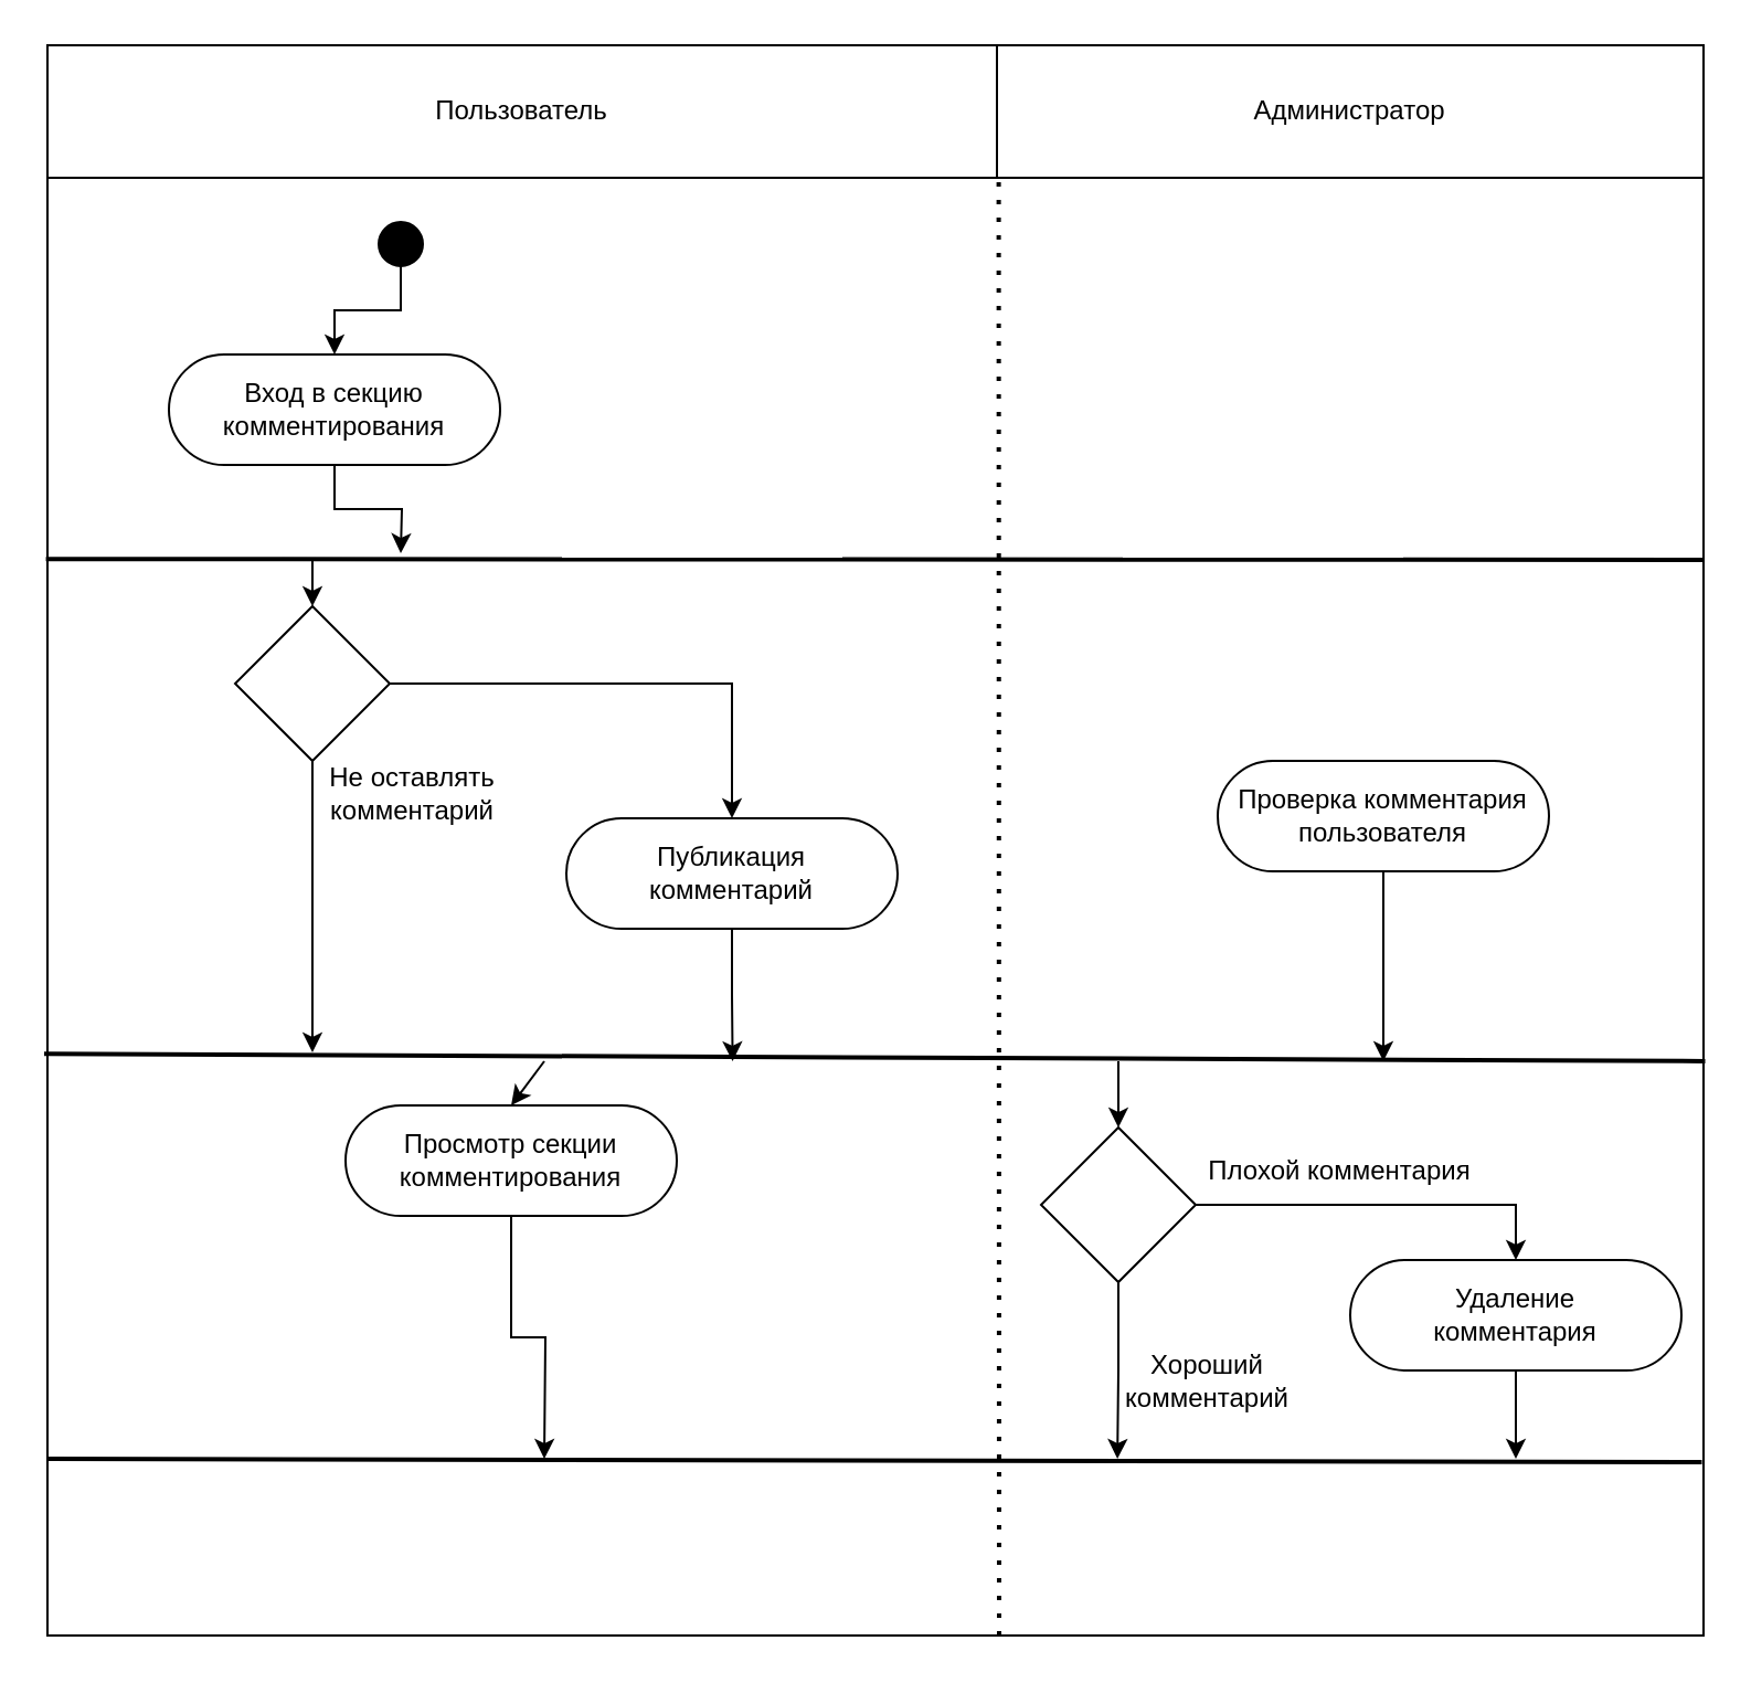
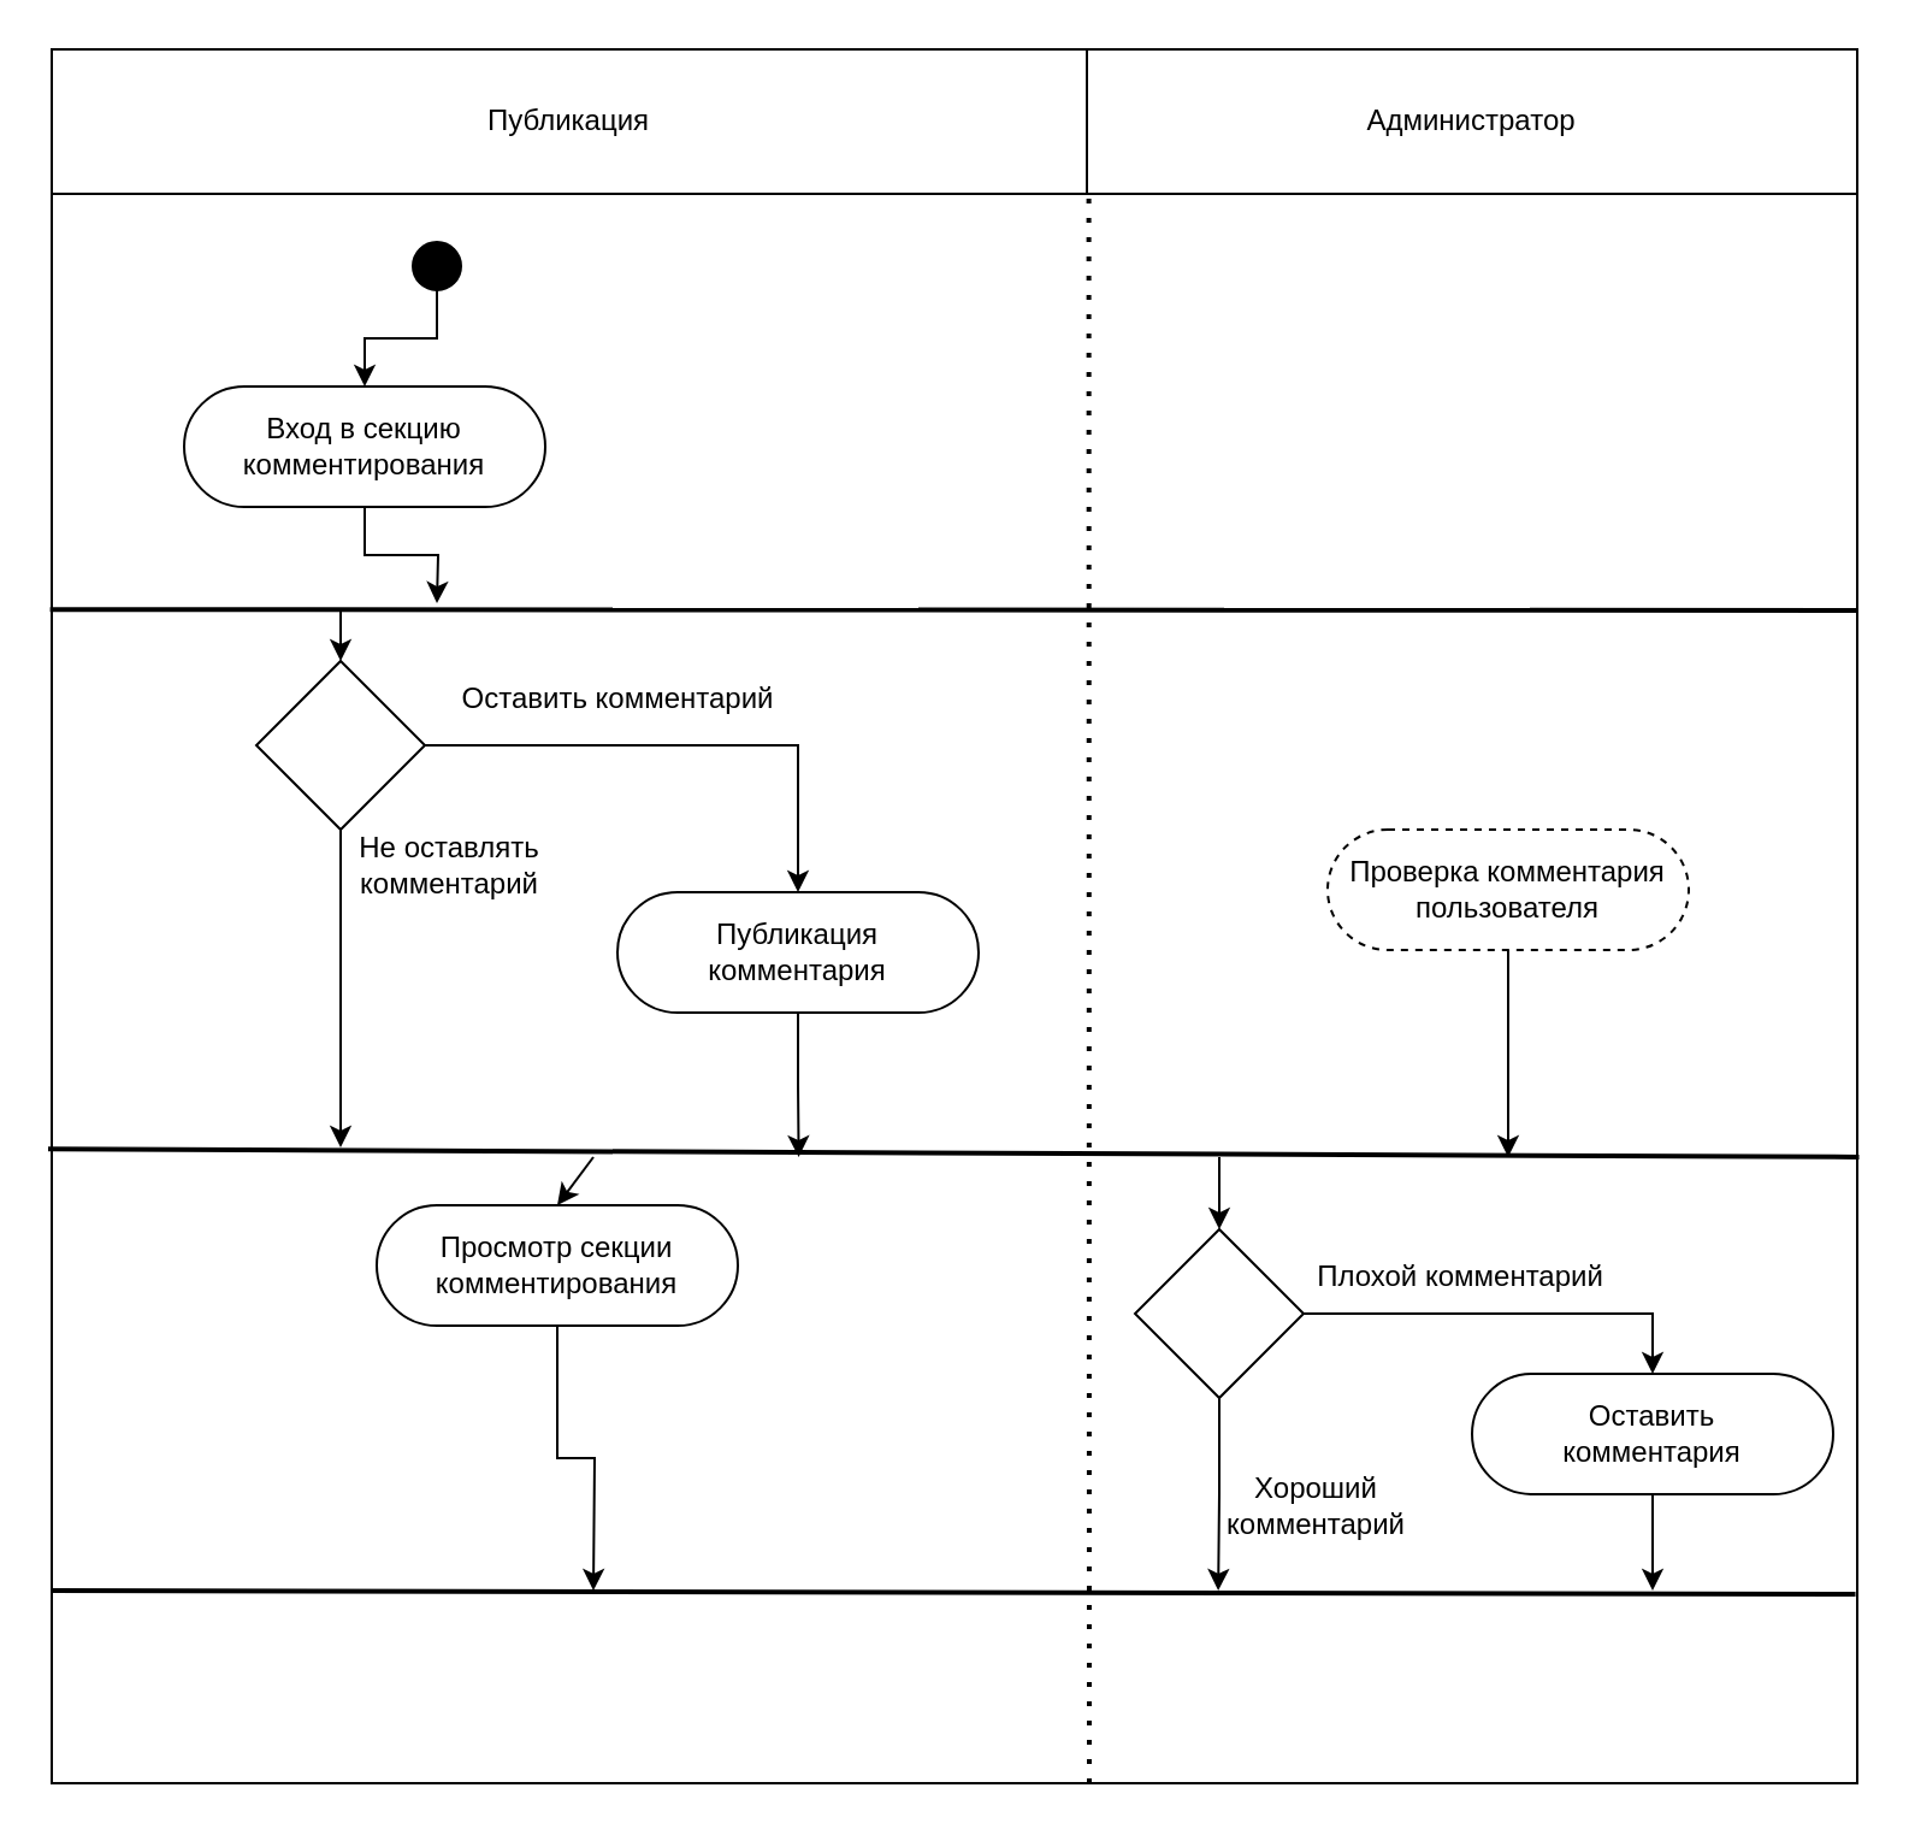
  <mxCell id="0" />
  <mxCell id="1" parent="0" />
  <mxCell id="2" value="" style="rounded=0;whiteSpace=wrap;html=1;" parent="1" vertex="1"><mxGeometry x="21" y="80" width="750" height="660" as="geometry" /></mxCell>
  <mxCell id="3" style="edgeStyle=orthogonalEdgeStyle;rounded=0;orthogonalLoop=1;jettySize=auto;html=1;exitX=0.5;exitY=1;exitDx=0;exitDy=0;strokeWidth=1;" parent="1" source="4" edge="1"><mxGeometry relative="1" as="geometry"><mxPoint x="181" y="250" as="targetPoint" /></mxGeometry></mxCell>
  <mxCell id="4" value="Вход в секцию комментирования" style="rounded=1;whiteSpace=wrap;html=1;arcSize=50;" parent="1" vertex="1"><mxGeometry x="76" y="160" width="150" height="50" as="geometry" /></mxCell>
  <mxCell id="5" style="edgeStyle=orthogonalEdgeStyle;rounded=0;orthogonalLoop=1;jettySize=auto;html=1;exitX=0.5;exitY=1;exitDx=0;exitDy=0;entryX=0.5;entryY=0;entryDx=0;entryDy=0;" parent="1" source="6" target="4" edge="1"><mxGeometry relative="1" as="geometry" /></mxCell>
  <mxCell id="6" value="" style="ellipse;whiteSpace=wrap;html=1;fillColor=#000000;" parent="1" vertex="1"><mxGeometry x="171" y="100" width="20" height="20" as="geometry" /></mxCell>
  <mxCell id="7" value="" style="endArrow=none;html=1;rounded=0;exitX=-0.002;exitY=0.601;exitDx=0;exitDy=0;entryX=1.001;entryY=0.606;entryDx=0;entryDy=0;strokeWidth=2;exitPerimeter=0;entryPerimeter=0;" parent="1" source="2" target="2" edge="1"><mxGeometry width="50" height="50" relative="1" as="geometry"><mxPoint x="331" y="330" as="sourcePoint" /><mxPoint x="381" y="280" as="targetPoint" /></mxGeometry></mxCell>
  <mxCell id="8" style="edgeStyle=orthogonalEdgeStyle;rounded=0;orthogonalLoop=1;jettySize=auto;html=1;exitX=1;exitY=0.5;exitDx=0;exitDy=0;entryX=0.5;entryY=0;entryDx=0;entryDy=0;strokeWidth=1;" parent="1" source="10" target="12" edge="1"><mxGeometry relative="1" as="geometry" /></mxCell>
  <mxCell id="9" style="edgeStyle=orthogonalEdgeStyle;rounded=0;orthogonalLoop=1;jettySize=auto;html=1;exitX=0.5;exitY=1;exitDx=0;exitDy=0;strokeWidth=1;" parent="1" source="10" edge="1"><mxGeometry relative="1" as="geometry"><mxPoint x="181" y="326" as="sourcePoint" /><mxPoint x="141" y="476" as="targetPoint" /></mxGeometry></mxCell>
  <mxCell id="10" value="" style="rhombus;whiteSpace=wrap;html=1;fillColor=#FFFFFF;" parent="1" vertex="1"><mxGeometry x="106" y="274" width="70" height="70" as="geometry" /></mxCell>
  <mxCell id="11" style="edgeStyle=orthogonalEdgeStyle;rounded=0;orthogonalLoop=1;jettySize=auto;html=1;exitX=0.5;exitY=1;exitDx=0;exitDy=0;" parent="1" source="12" edge="1"><mxGeometry relative="1" as="geometry"><mxPoint x="331.294" y="480" as="targetPoint" /></mxGeometry></mxCell>
- <mxCell id="12" value="Публикация &lt;br&gt;комментарий" style="rounded=1;whiteSpace=wrap;html=1;fillColor=#FFFFFF;arcSize=50;" parent="1" vertex="1"><mxGeometry x="256" y="370" width="150" height="50" as="geometry" /></mxCell>
+ <mxCell id="12" value="Публикация &lt;br&gt;комментария" style="rounded=1;whiteSpace=wrap;html=1;fillColor=#FFFFFF;arcSize=50;" parent="1" vertex="1"><mxGeometry x="256" y="370" width="150" height="50" as="geometry" /></mxCell>
  <mxCell id="13" value="&lt;span style=&quot;white-space: pre&quot;&gt;&#09;&lt;/span&gt;&lt;span style=&quot;white-space: pre&quot;&gt;&#09;&lt;/span&gt;&lt;span style=&quot;white-space: pre&quot;&gt;&#09;&lt;/span&gt;Администратор" style="rounded=0;whiteSpace=wrap;html=1;" parent="1" vertex="1"><mxGeometry x="371" y="20" width="400" height="60" as="geometry" /></mxCell>
+ <mxCell id="14" value="Оставить комментарий" style="text;html=1;align=center;verticalAlign=middle;resizable=0;points=[];autosize=1;strokeColor=none;fillColor=none;" parent="1" vertex="1"><mxGeometry x="181" y="280" width="150" height="20" as="geometry" /></mxCell>
  <mxCell id="15" value="Не оставлять &lt;br&gt;комментарий" style="text;html=1;align=center;verticalAlign=middle;resizable=0;points=[];autosize=1;strokeColor=none;fillColor=none;" parent="1" vertex="1"><mxGeometry x="141" y="344" width="90" height="30" as="geometry" /></mxCell>
  <mxCell id="16" value="" style="endArrow=none;html=1;rounded=0;exitX=0.003;exitY=0.663;exitDx=0;exitDy=0;strokeWidth=2;exitPerimeter=0;" parent="1" edge="1"><mxGeometry width="50" height="50" relative="1" as="geometry"><mxPoint x="20.3" y="252.6" as="sourcePoint" /><mxPoint x="771" y="253" as="targetPoint" /></mxGeometry></mxCell>
- <mxCell id="17" value="Пользователь" style="rounded=0;whiteSpace=wrap;html=1;" parent="1" vertex="1"><mxGeometry x="21" y="20" width="430" height="60" as="geometry" /></mxCell>
+ <mxCell id="17" value="Публикация" style="rounded=0;whiteSpace=wrap;html=1;" parent="1" vertex="1"><mxGeometry x="21" y="20" width="430" height="60" as="geometry" /></mxCell>
  <mxCell id="18" style="edgeStyle=orthogonalEdgeStyle;rounded=0;orthogonalLoop=1;jettySize=auto;html=1;exitX=0.5;exitY=1;exitDx=0;exitDy=0;" parent="1" source="19" edge="1"><mxGeometry relative="1" as="geometry"><mxPoint x="626" y="480" as="targetPoint" /><mxPoint x="626" y="398" as="sourcePoint" /></mxGeometry></mxCell>
- <mxCell id="19" value="Проверка комментария пользователя" style="rounded=1;whiteSpace=wrap;html=1;fillColor=#FFFFFF;arcSize=50;" parent="1" vertex="1"><mxGeometry x="551" y="344" width="150" height="50" as="geometry" /></mxCell>
+ <mxCell id="19" value="Проверка комментария пользователя" style="rounded=1;whiteSpace=wrap;html=1;fillColor=#FFFFFF;arcSize=50;dashed=1;" parent="1" vertex="1"><mxGeometry x="551" y="344" width="150" height="50" as="geometry" /></mxCell>
  <mxCell id="20" value="" style="endArrow=none;dashed=1;html=1;dashPattern=1 3;strokeWidth=2;rounded=0;entryX=0.202;entryY=1.02;entryDx=0;entryDy=0;entryPerimeter=0;" parent="1" target="13" edge="1"><mxGeometry width="50" height="50" relative="1" as="geometry"><mxPoint x="452" y="740" as="sourcePoint" /><mxPoint x="401" y="280" as="targetPoint" /></mxGeometry></mxCell>
  <mxCell id="21" style="edgeStyle=orthogonalEdgeStyle;rounded=0;orthogonalLoop=1;jettySize=auto;html=1;exitX=0.5;exitY=1;exitDx=0;exitDy=0;" parent="1" source="22" edge="1"><mxGeometry relative="1" as="geometry"><mxPoint x="246" y="660" as="targetPoint" /></mxGeometry></mxCell>
  <mxCell id="22" value="Просмотр секции&lt;br&gt;комментирования" style="rounded=1;whiteSpace=wrap;html=1;fillColor=#FFFFFF;arcSize=50;" parent="1" vertex="1"><mxGeometry x="156" y="500" width="150" height="50" as="geometry" /></mxCell>
  <mxCell id="23" value="" style="endArrow=none;html=1;rounded=0;exitX=-0.002;exitY=0.601;exitDx=0;exitDy=0;entryX=0.999;entryY=0.881;entryDx=0;entryDy=0;strokeWidth=2;exitPerimeter=0;entryPerimeter=0;" parent="1" target="2" edge="1"><mxGeometry width="50" height="50" relative="1" as="geometry"><mxPoint x="21" y="660" as="sourcePoint" /><mxPoint x="723.1" y="663.3" as="targetPoint" /></mxGeometry></mxCell>
  <mxCell id="24" value="" style="endArrow=classic;html=1;rounded=0;entryX=0.5;entryY=0;entryDx=0;entryDy=0;" parent="1" target="22" edge="1"><mxGeometry width="50" height="50" relative="1" as="geometry"><mxPoint x="246" y="480" as="sourcePoint" /><mxPoint x="401" y="430" as="targetPoint" /></mxGeometry></mxCell>
  <mxCell id="25" value="" style="endArrow=classic;html=1;rounded=0;entryX=0.5;entryY=0;entryDx=0;entryDy=0;" parent="1" target="10" edge="1"><mxGeometry width="50" height="50" relative="1" as="geometry"><mxPoint x="141" y="253" as="sourcePoint" /><mxPoint x="141" y="267" as="targetPoint" /></mxGeometry></mxCell>
  <mxCell id="26" style="edgeStyle=orthogonalEdgeStyle;rounded=0;orthogonalLoop=1;jettySize=auto;html=1;exitX=0.5;exitY=1;exitDx=0;exitDy=0;" parent="1" source="28" edge="1"><mxGeometry relative="1" as="geometry"><mxPoint x="505.571" y="660" as="targetPoint" /></mxGeometry></mxCell>
  <mxCell id="27" style="edgeStyle=orthogonalEdgeStyle;rounded=0;orthogonalLoop=1;jettySize=auto;html=1;exitX=1;exitY=0.5;exitDx=0;exitDy=0;entryX=0.5;entryY=0;entryDx=0;entryDy=0;" parent="1" source="28" target="32" edge="1"><mxGeometry relative="1" as="geometry" /></mxCell>
  <mxCell id="28" value="" style="rhombus;whiteSpace=wrap;html=1;fillColor=#FFFFFF;" parent="1" vertex="1"><mxGeometry x="471" y="510" width="70" height="70" as="geometry" /></mxCell>
  <mxCell id="29" value="" style="endArrow=classic;html=1;rounded=0;entryX=0.5;entryY=0;entryDx=0;entryDy=0;" parent="1" target="28" edge="1"><mxGeometry width="50" height="50" relative="1" as="geometry"><mxPoint x="506" y="480" as="sourcePoint" /><mxPoint x="256" y="530" as="targetPoint" /></mxGeometry></mxCell>
  <mxCell id="30" value="Хороший &lt;br&gt;комментарий" style="text;html=1;align=center;verticalAlign=middle;resizable=0;points=[];autosize=1;strokeColor=none;fillColor=none;" parent="1" vertex="1"><mxGeometry x="501" y="610" width="90" height="30" as="geometry" /></mxCell>
  <mxCell id="31" style="edgeStyle=orthogonalEdgeStyle;rounded=0;orthogonalLoop=1;jettySize=auto;html=1;exitX=0.5;exitY=1;exitDx=0;exitDy=0;" parent="1" source="32" edge="1"><mxGeometry relative="1" as="geometry"><mxPoint x="686" y="660" as="targetPoint" /></mxGeometry></mxCell>
- <mxCell id="32" value="Удаление &lt;br&gt;комментария" style="rounded=1;whiteSpace=wrap;html=1;fillColor=#FFFFFF;arcSize=50;" parent="1" vertex="1"><mxGeometry x="611" y="570" width="150" height="50" as="geometry" /></mxCell>
- <mxCell id="33" value="Плохой комментария" style="text;html=1;align=center;verticalAlign=middle;resizable=0;points=[];autosize=1;strokeColor=none;fillColor=none;" parent="1" vertex="1"><mxGeometry x="541" y="520" width="130" height="20" as="geometry" /></mxCell>
+ <mxCell id="32" value="Оставить &lt;br&gt;комментария" style="rounded=1;whiteSpace=wrap;html=1;fillColor=#FFFFFF;arcSize=50;" parent="1" vertex="1"><mxGeometry x="611" y="570" width="150" height="50" as="geometry" /></mxCell>
+ <mxCell id="33" value="Плохой комментарий" style="text;html=1;align=center;verticalAlign=middle;resizable=0;points=[];autosize=1;strokeColor=none;fillColor=none;" parent="1" vertex="1"><mxGeometry x="541" y="520" width="130" height="20" as="geometry" /></mxCell>
